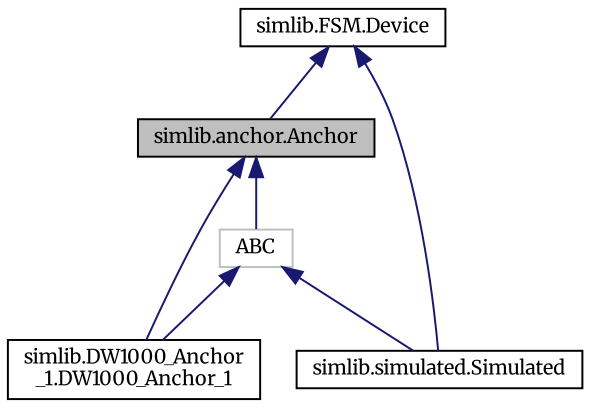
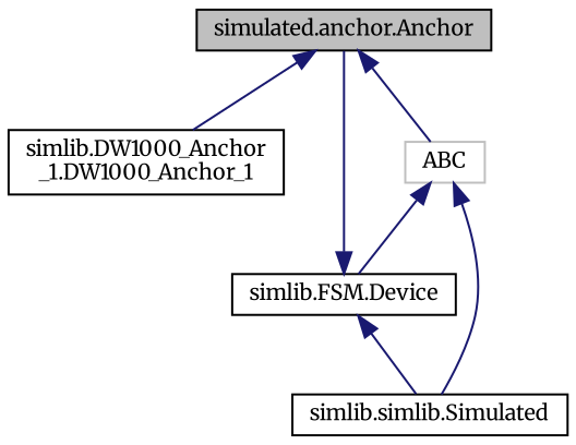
  digraph {
    fontname=Merriweather
    node [color=black fillcolor=white fontname=Merriweather fontsize=10 shape=record style=filled]
    edge [color=midnightblue dir=back fontname=Merriweather fontsize=10 labelfontname=Helvetica labelfontsize=10 style=solid]
-   n1 [fillcolor=grey75 fontcolor=black height=0.2 label="simlib.anchor.Anchor" width=0.4]
+   n1 [fillcolor=grey75 fontcolor=black height=0.2 label="simulated.anchor.Anchor" width=0.4]
    n2 [height=0.2 label="simlib.DW1000_Anchor\l_1.DW1000_Anchor_1" width=0.4]
    n3 [color=grey75 height=0.2 label=ABC width=0.4]
    n4 [height=0.2 label="simlib.FSM.Device" width=0.4]
-   n5 [height=0.2 label="simlib.simulated.Simulated" width=0.4]
+   n5 [height=0.2 label="simlib.simlib.Simulated" width=0.4]
    n1 -> n2
    n1 -> n3
-   n3 -> n2
+   n3 -> n4
    n3 -> n5
    n4 -> n1
    n4 -> n5
  }
